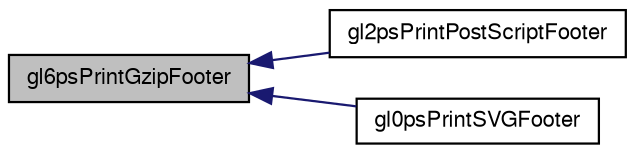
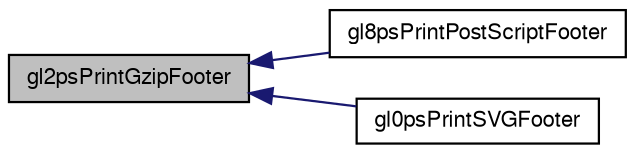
  digraph {
    rankdir=LR
    node [color=black fillcolor=white fontname=FreeSans fontsize=10 shape=record style=filled]
    edge [color=midnightblue dir=back fontname=FreeSans fontsize=10 labelfontname=FreeSans labelfontsize=10 style=solid]
-   n1 [fillcolor=grey75 fontcolor=black height=0.2 label=gl6psPrintGzipFooter width=0.4]
-   n2 [height=0.2 label=gl2psPrintPostScriptFooter width=0.4]
+   n1 [fillcolor=grey75 fontcolor=black height=0.2 label=gl2psPrintGzipFooter width=0.4]
+   n2 [height=0.2 label=gl8psPrintPostScriptFooter width=0.4]
    n3 [height=0.2 label=gl0psPrintSVGFooter width=0.4]
    n1 -> n2
    n1 -> n3
  }
